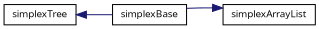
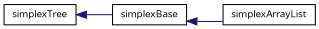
  digraph {
    fontname="Open Sans"
    rankdir=LR
    node [color=black fillcolor=white fontname="Open Sans" fontsize=10 shape=record style=filled]
    edge [color=midnightblue dir=back fontname="Open Sans" fontsize=10 labelfontname=Helvetica labelfontsize=10 style=solid]
    n1 [height=0.2 label=simplexBase width=0.4]
    n2 [height=0.2 label=simplexArrayList width=0.4]
    n3 [height=0.2 label=simplexTree width=0.4]
-   n2 -> n1
+   n1 -> n2
    n3 -> n1
  }
